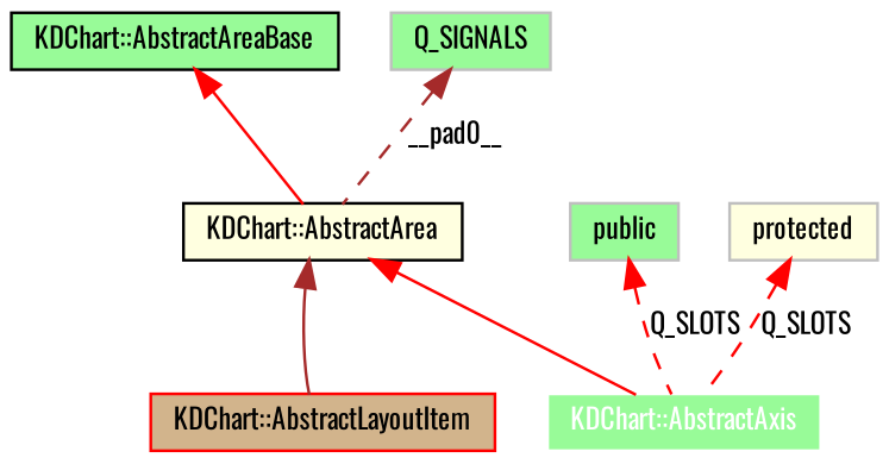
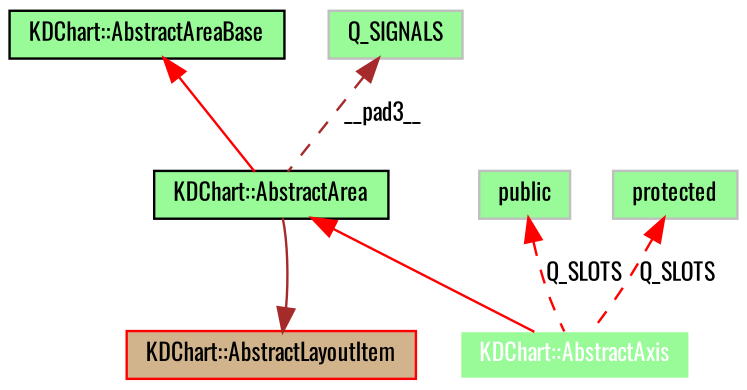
  digraph {
    fontname=Oswald
    node [color=grey75 fillcolor=palegreen fontname=Oswald fontsize=10 shape=record style=filled]
    edge [color=red dir=back fontname=Oswald fontsize=10 labelfontname=Helvetica labelfontsize=10 style=solid]
    n1 [color=white fontcolor=white height=0.2 label="KDChart::AbstractAxis" width=0.4]
-   n2 [color=black fillcolor=lightyellow height=0.2 label="KDChart::AbstractArea" width=0.4]
+   n2 [color=black height=0.2 label="KDChart::AbstractArea" width=0.4]
    n3 [color=black height=0.2 label="KDChart::AbstractAreaBase" width=0.4]
    n4 [color=red fillcolor=tan height=0.2 label="KDChart::AbstractLayoutItem" width=0.4]
    n5 [height=0.2 label=Q_SIGNALS width=0.4]
    n6 [height=0.2 label=public width=0.4]
-   n7 [fillcolor=lightyellow height=0.2 label=protected width=0.4]
+   n7 [height=0.2 label=protected width=0.4]
    n2 -> n1
    n3 -> n2
-   n2 -> n4 [color=brown]
-   n5 -> n2 [color=brown label=__pad0__ style=dashed]
+   n4 -> n2 [color=brown]
+   n5 -> n2 [color=brown label=__pad3__ style=dashed]
    n6 -> n1 [label=Q_SLOTS style=dashed]
    n7 -> n1 [label=Q_SLOTS style=dashed]
  }
